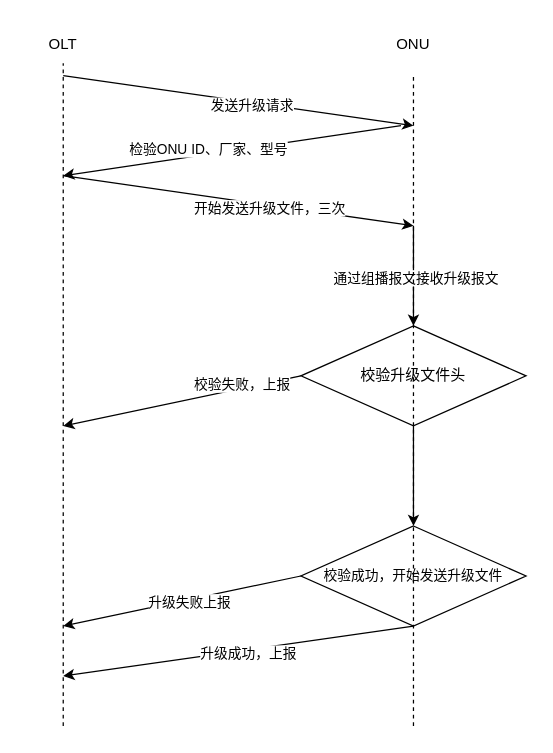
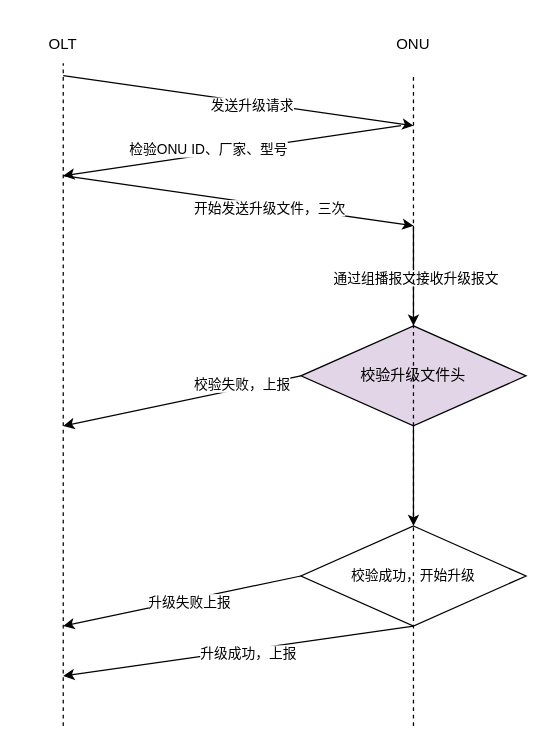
  <mxCell id="0" />
  <mxCell id="1" parent="0" />
  <mxCell id="2" value="OLT" style="text;html=1;align=center;verticalAlign=middle;whiteSpace=wrap;rounded=0;" vertex="1" parent="1"><mxGeometry x="20" y="20" width="60" height="30" as="geometry" /></mxCell>
  <mxCell id="3" value="ONU" style="text;html=1;align=center;verticalAlign=middle;whiteSpace=wrap;rounded=0;" vertex="1" parent="1"><mxGeometry x="300" y="20" width="60" height="30" as="geometry" /></mxCell>
  <mxCell id="4" value="" style="endArrow=classic;html=1;rounded=0;" edge="1" parent="1"><mxGeometry width="50" height="50" relative="1" as="geometry"><mxPoint x="50" y="60" as="sourcePoint" /><mxPoint x="330" y="100" as="targetPoint" /></mxGeometry></mxCell>
  <mxCell id="5" value="发送升级请求" style="edgeLabel;html=1;align=center;verticalAlign=middle;resizable=0;points=[];" vertex="1" connectable="0" parent="4"><mxGeometry x="0.081" y="-2" relative="1" as="geometry"><mxPoint x="-1" as="offset" /></mxGeometry></mxCell>
  <mxCell id="6" value="" style="endArrow=classic;html=1;rounded=0;" edge="1" parent="1"><mxGeometry width="50" height="50" relative="1" as="geometry"><mxPoint x="320" y="100" as="sourcePoint" /><mxPoint x="50" y="140" as="targetPoint" /></mxGeometry></mxCell>
  <mxCell id="7" value="检验ONU ID、厂家、型号" style="edgeLabel;html=1;align=center;verticalAlign=middle;resizable=0;points=[];" vertex="1" connectable="0" parent="6"><mxGeometry x="0.144" y="-4" relative="1" as="geometry"><mxPoint as="offset" /></mxGeometry></mxCell>
  <mxCell id="8" value="" style="endArrow=classic;html=1;rounded=0;" edge="1" parent="1"><mxGeometry width="50" height="50" relative="1" as="geometry"><mxPoint x="50" y="140" as="sourcePoint" /><mxPoint x="330" y="180" as="targetPoint" /></mxGeometry></mxCell>
  <mxCell id="9" value="开始发送升级文件，三次" style="edgeLabel;html=1;align=center;verticalAlign=middle;resizable=0;points=[];" vertex="1" connectable="0" parent="8"><mxGeometry x="0.173" y="-2" relative="1" as="geometry"><mxPoint as="offset" /></mxGeometry></mxCell>
  <mxCell id="10" value="" style="endArrow=classic;html=1;rounded=0;" edge="1" parent="1"><mxGeometry width="50" height="50" relative="1" as="geometry"><mxPoint x="330" y="180" as="sourcePoint" /><mxPoint x="330" y="260" as="targetPoint" /></mxGeometry></mxCell>
  <mxCell id="11" value="通过组播报文接收升级报文" style="edgeLabel;html=1;align=center;verticalAlign=middle;resizable=0;points=[];" vertex="1" connectable="0" parent="10"><mxGeometry x="0.031" y="1" relative="1" as="geometry"><mxPoint as="offset" /></mxGeometry></mxCell>
  <mxCell id="12" value="" style="endArrow=classic;html=1;rounded=0;exitX=0;exitY=0.5;exitDx=0;exitDy=0;" edge="1" parent="1" source="14"><mxGeometry width="50" height="50" relative="1" as="geometry"><mxPoint x="246.95" y="307.97" as="sourcePoint" /><mxPoint x="50" y="340" as="targetPoint" /></mxGeometry></mxCell>
  <mxCell id="13" value="校验失败，上报" style="edgeLabel;html=1;align=center;verticalAlign=middle;resizable=0;points=[];" vertex="1" connectable="0" parent="12"><mxGeometry x="-0.507" y="-3" relative="1" as="geometry"><mxPoint as="offset" /></mxGeometry></mxCell>
- <mxCell id="14" value="校验升级文件头" style="rhombus;whiteSpace=wrap;html=1;" vertex="1" parent="1"><mxGeometry x="240" y="260" width="180" height="80" as="geometry" /></mxCell>
+ <mxCell id="14" value="校验升级文件头" style="rhombus;whiteSpace=wrap;html=1;fillColor=#e1d5e7;" vertex="1" parent="1"><mxGeometry x="240" y="260" width="180" height="80" as="geometry" /></mxCell>
  <mxCell id="15" value="" style="endArrow=classic;html=1;rounded=0;exitX=0.5;exitY=1;exitDx=0;exitDy=0;" edge="1" parent="1" source="14"><mxGeometry width="50" height="50" relative="1" as="geometry"><mxPoint x="200" y="350" as="sourcePoint" /><mxPoint x="330" y="420" as="targetPoint" /></mxGeometry></mxCell>
- <mxCell id="16" value="&lt;span style=&quot;font-size: 11px; text-wrap-mode: nowrap; background-color: rgb(255, 255, 255);&quot;&gt;校验成功，开始发送升级文件&lt;/span&gt;" style="rhombus;whiteSpace=wrap;html=1;" vertex="1" parent="1"><mxGeometry x="240" y="420" width="180" height="80" as="geometry" /></mxCell>
+ <mxCell id="16" value="&lt;span style=&quot;font-size: 11px; text-wrap-mode: nowrap; background-color: rgb(255, 255, 255);&quot;&gt;校验成功，开始升级&lt;/span&gt;" style="rhombus;whiteSpace=wrap;html=1;" vertex="1" parent="1"><mxGeometry x="240" y="420" width="180" height="80" as="geometry" /></mxCell>
  <mxCell id="17" value="" style="endArrow=classic;html=1;rounded=0;exitX=0.5;exitY=1;exitDx=0;exitDy=0;" edge="1" parent="1" source="16"><mxGeometry width="50" height="50" relative="1" as="geometry"><mxPoint x="200" y="350" as="sourcePoint" /><mxPoint x="50" y="540" as="targetPoint" /></mxGeometry></mxCell>
  <mxCell id="18" value="升级成功，上报" style="edgeLabel;html=1;align=center;verticalAlign=middle;resizable=0;points=[];" vertex="1" connectable="0" parent="17"><mxGeometry x="-0.056" y="3" relative="1" as="geometry"><mxPoint as="offset" /></mxGeometry></mxCell>
  <mxCell id="19" value="" style="endArrow=classic;html=1;rounded=0;exitX=0;exitY=0.5;exitDx=0;exitDy=0;" edge="1" parent="1" source="16"><mxGeometry width="50" height="50" relative="1" as="geometry"><mxPoint x="200" y="350" as="sourcePoint" /><mxPoint x="50" y="500" as="targetPoint" /></mxGeometry></mxCell>
  <mxCell id="20" value="升级失败上报" style="edgeLabel;html=1;align=center;verticalAlign=middle;resizable=0;points=[];" vertex="1" connectable="0" parent="19"><mxGeometry x="-0.051" y="2" relative="1" as="geometry"><mxPoint as="offset" /></mxGeometry></mxCell>
  <mxCell id="21" value="" style="endArrow=none;dashed=1;html=1;rounded=0;" edge="1" parent="1"><mxGeometry width="50" height="50" relative="1" as="geometry"><mxPoint x="50" y="580" as="sourcePoint" /><mxPoint x="50" y="50" as="targetPoint" /></mxGeometry></mxCell>
  <mxCell id="22" value="" style="endArrow=none;dashed=1;html=1;rounded=0;" edge="1" parent="1"><mxGeometry width="50" height="50" relative="1" as="geometry"><mxPoint x="330" y="580" as="sourcePoint" /><mxPoint x="330" y="60" as="targetPoint" /></mxGeometry></mxCell>
